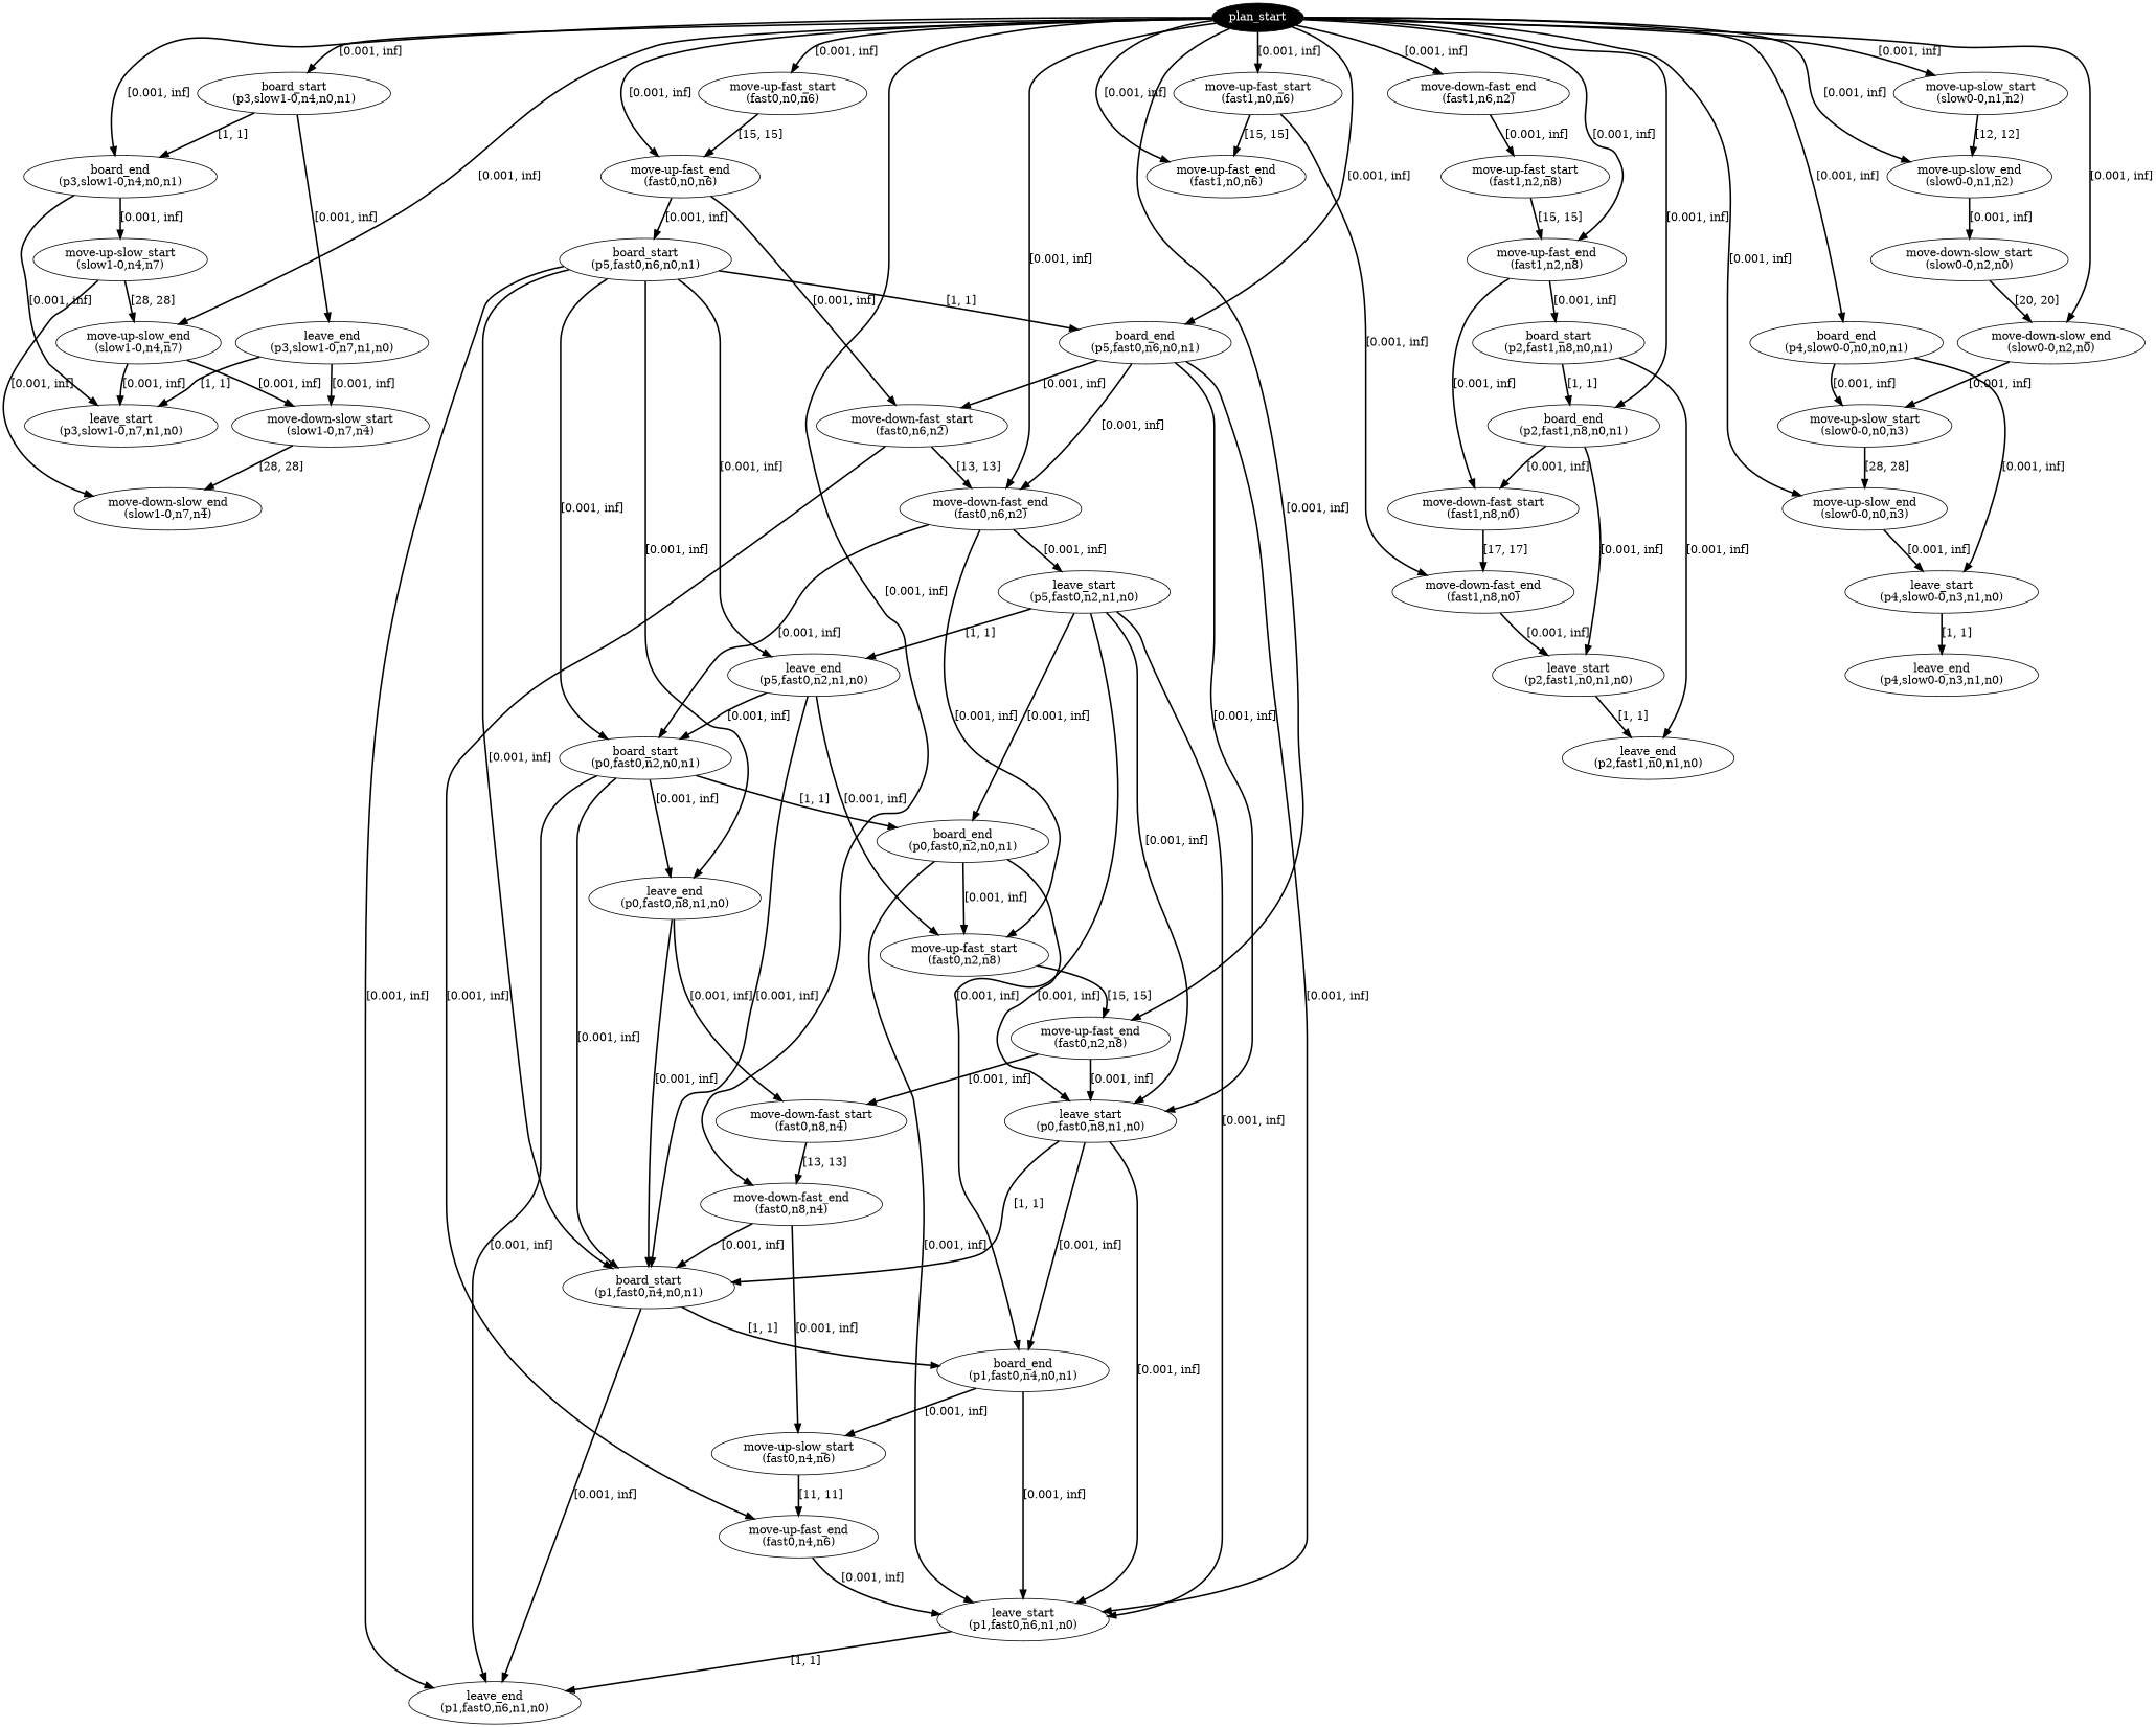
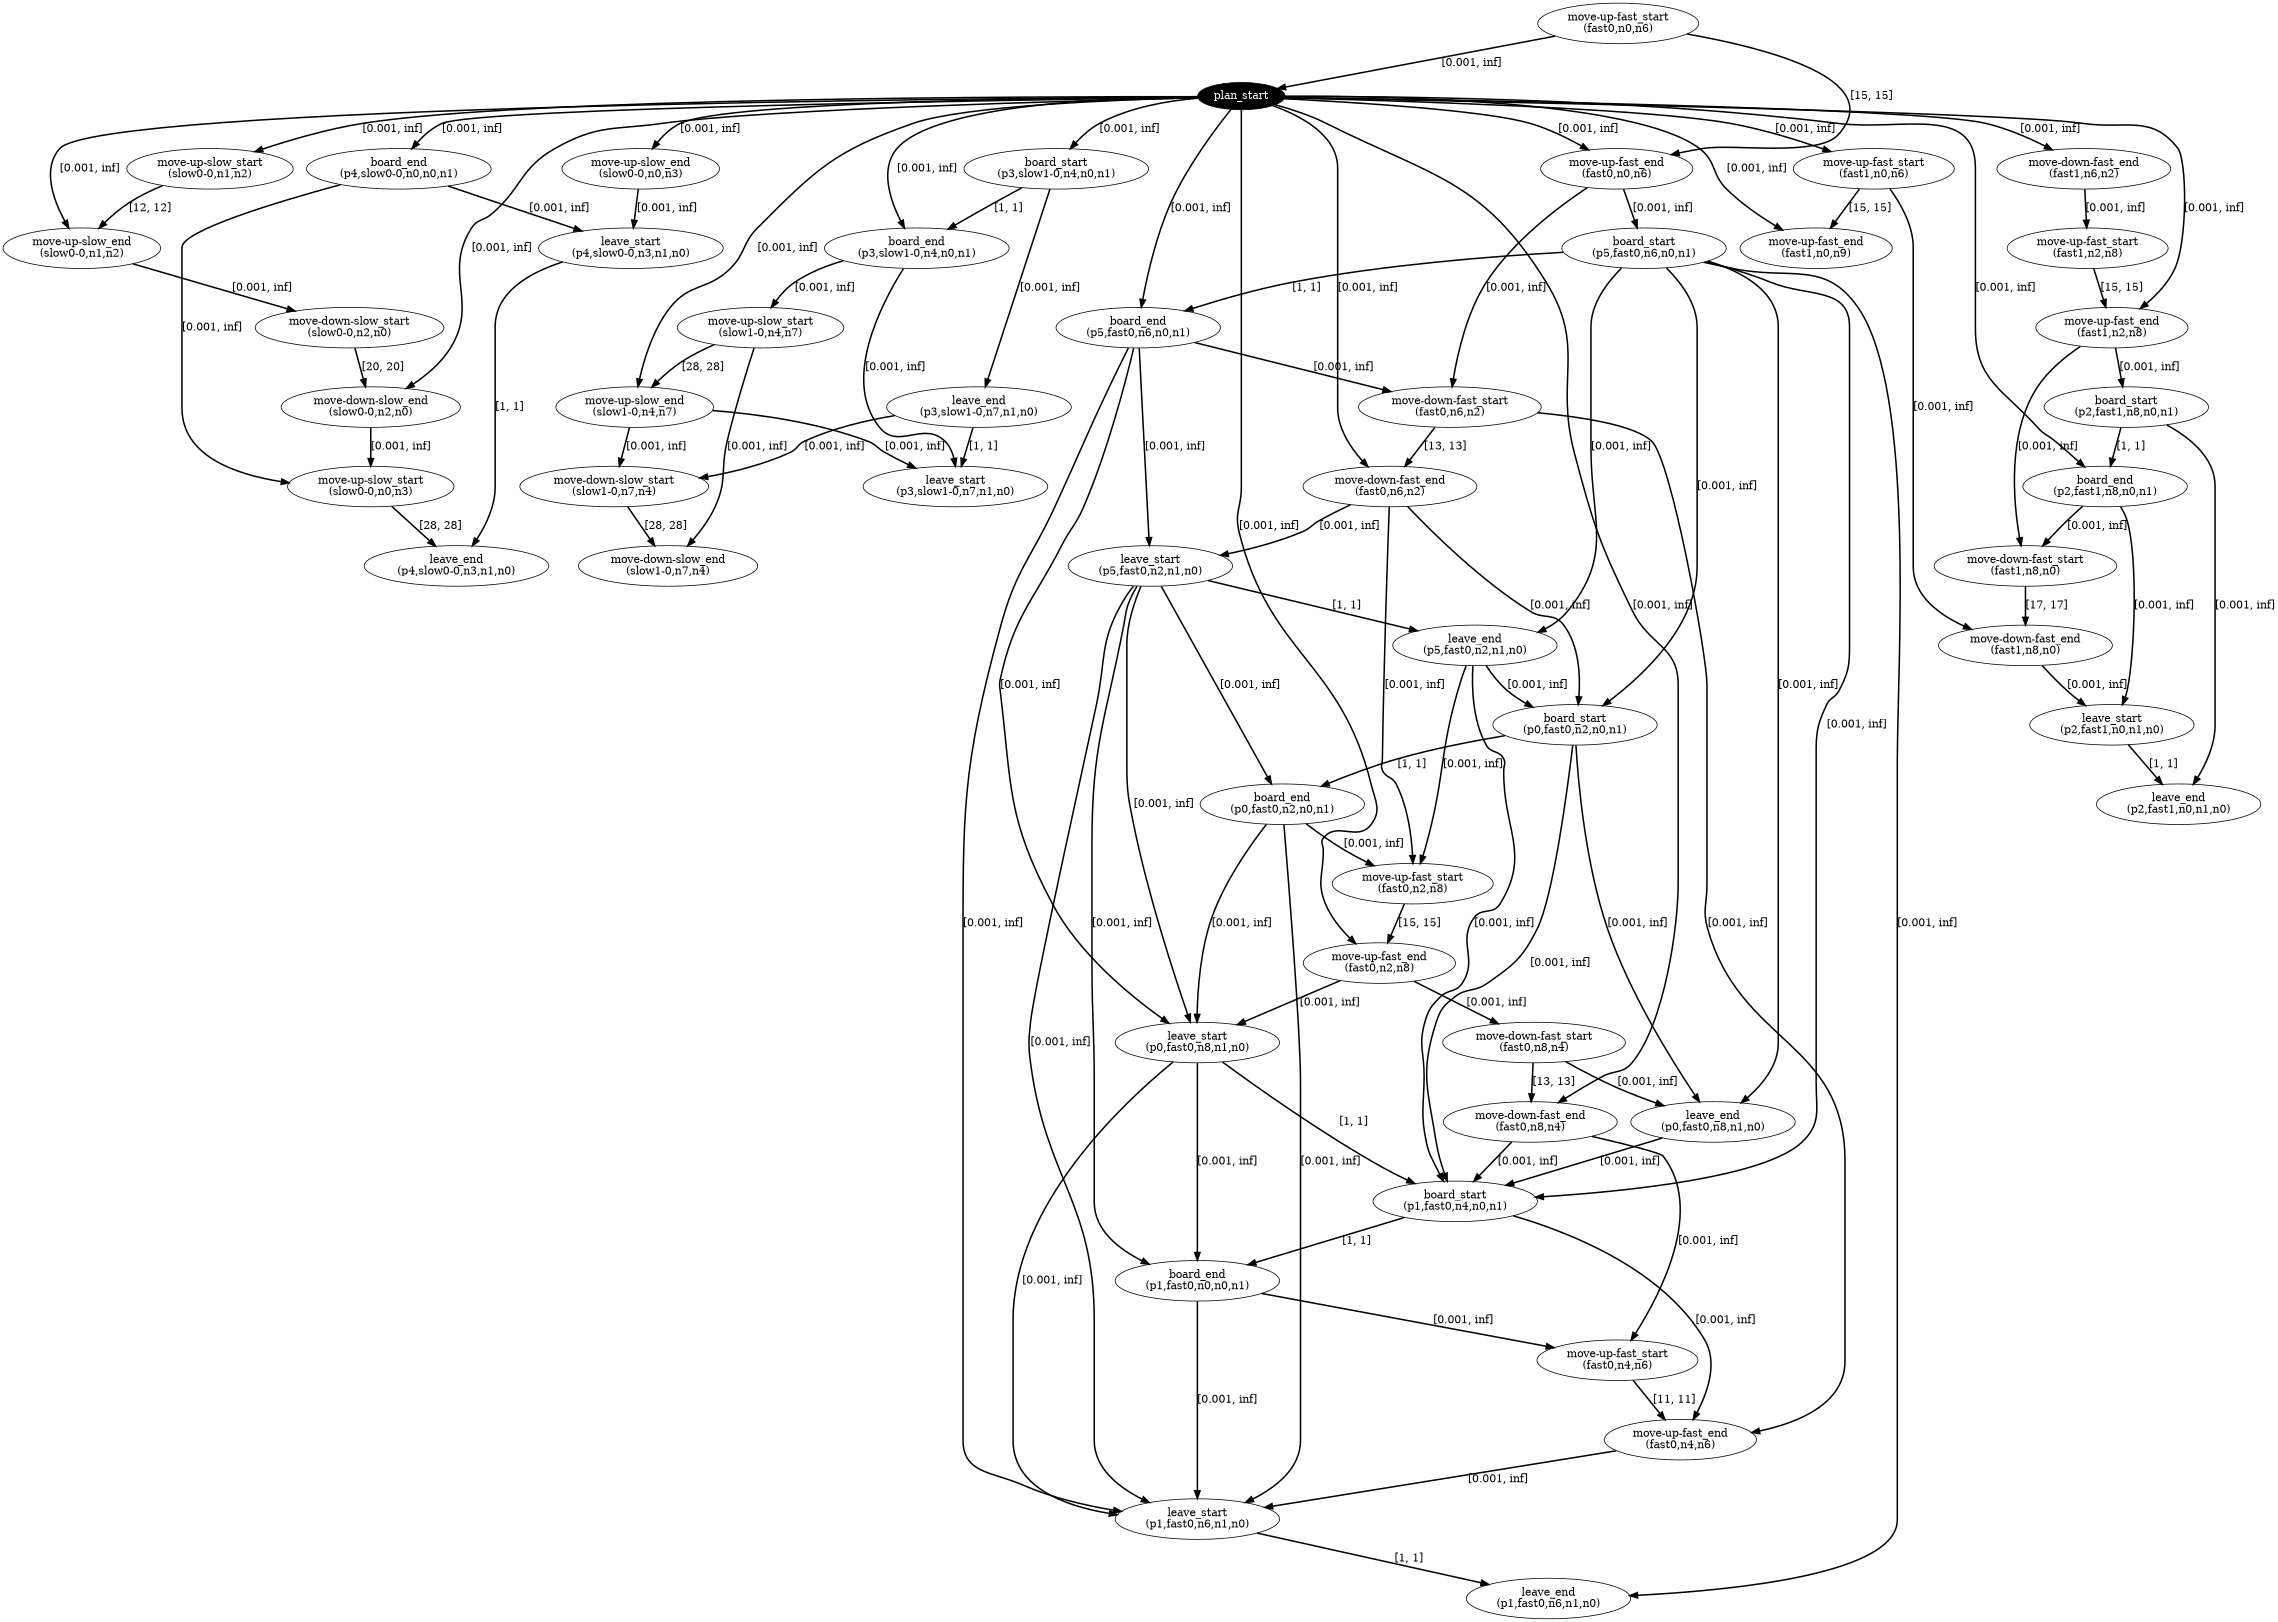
  digraph {
    edge [color=black penwidth=2]
    n1 [fillcolor=black fontcolor=white label=plan_start style=filled]
    n2 [label="move-up-slow_start\n(slow0-0,n1,n2)"]
    n3 [label="move-up-slow_end\n(slow0-0,n1,n2)"]
    n4 [label="board_start\n(p3,slow1-0,n4,n0,n1)"]
    n5 [label="board_end\n(p3,slow1-0,n4,n0,n1)"]
    n6 [label="move-up-fast_start\n(fast0,n0,n6)"]
    n7 [label="move-up-fast_end\n(fast0,n0,n6)"]
    n8 [label="move-up-fast_start\n(fast1,n0,n6)"]
-   n9 [label="move-up-fast_end\n(fast1,n0,n6)"]
+   n9 [label="move-up-fast_end\n(fast1,n0,n9)"]
    n10 [label="move-up-slow_end\n(slow1-0,n4,n7)"]
    n11 [label="move-down-slow_end\n(slow0-0,n2,n0)"]
    n12 [label="board_end\n(p5,fast0,n6,n0,n1)"]
    n13 [label="move-down-fast_end\n(fast1,n6,n2)"]
    n14 [label="move-down-fast_end\n(fast0,n6,n2)"]
    n15 [label="move-up-fast_end\n(fast1,n2,n8)"]
    n16 [label="move-up-fast_end\n(fast0,n2,n8)"]
    n17 [label="board_end\n(p4,slow0-0,n0,n0,n1)"]
    n18 [label="move-up-slow_end\n(slow0-0,n0,n3)"]
    n19 [label="board_end\n(p2,fast1,n8,n0,n1)"]
    n20 [label="move-down-fast_end\n(fast0,n8,n4)"]
    n21 [label="move-down-slow_start\n(slow0-0,n2,n0)"]
    n22 [label="leave_end\n(p3,slow1-0,n7,n1,n0)"]
    n23 [label="move-up-slow_start\n(slow1-0,n4,n7)"]
    n24 [label="leave_start\n(p3,slow1-0,n7,n1,n0)"]
    n25 [label="board_start\n(p5,fast0,n6,n0,n1)"]
    n26 [label="move-down-fast_start\n(fast0,n6,n2)"]
    n27 [label="move-down-fast_end\n(fast1,n8,n0)"]
    n28 [label="move-down-slow_start\n(slow1-0,n7,n4)"]
    n29 [label="move-up-slow_start\n(slow0-0,n0,n3)"]
    n30 [label="leave_start\n(p5,fast0,n2,n1,n0)"]
    n31 [label="leave_start\n(p0,fast0,n8,n1,n0)"]
    n32 [label="leave_start\n(p1,fast0,n6,n1,n0)"]
    n33 [label="move-up-fast_start\n(fast1,n2,n8)"]
    n34 [label="board_start\n(p0,fast0,n2,n0,n1)"]
    n35 [label="move-up-fast_start\n(fast0,n2,n8)"]
    n36 [label="board_start\n(p2,fast1,n8,n0,n1)"]
    n37 [label="move-down-fast_start\n(fast1,n8,n0)"]
    n38 [label="move-down-fast_start\n(fast0,n8,n4)"]
    n39 [label="leave_start\n(p4,slow0-0,n3,n1,n0)"]
    n40 [label="leave_start\n(p2,fast1,n0,n1,n0)"]
    n41 [label="board_start\n(p1,fast0,n4,n0,n1)"]
-   n42 [label="move-up-slow_start\n(fast0,n4,n6)"]
+   n42 [label="move-up-fast_start\n(fast0,n4,n6)"]
    n43 [label="move-down-slow_end\n(slow1-0,n7,n4)"]
    n44 [label="leave_end\n(p5,fast0,n2,n1,n0)"]
    n45 [label="leave_end\n(p0,fast0,n8,n1,n0)"]
    n46 [label="leave_end\n(p1,fast0,n6,n1,n0)"]
    n47 [label="move-up-fast_end\n(fast0,n4,n6)"]
    n48 [label="board_end\n(p0,fast0,n2,n0,n1)"]
-   n49 [label="board_end\n(p1,fast0,n4,n0,n1)"]
+   n49 [label="board_end\n(p1,fast0,n0,n0,n1)"]
    n50 [label="leave_end\n(p2,fast1,n0,n1,n0)"]
    n51 [label="leave_end\n(p4,slow0-0,n3,n1,n0)"]
    n1 -> n2 [label="[0.001, inf]"]
    n1 -> n3 [label="[0.001, inf]"]
    n1 -> n4 [label="[0.001, inf]"]
    n1 -> n5 [label="[0.001, inf]"]
-   n1 -> n6 [label="[0.001, inf]"]
+   n6 -> n1 [label="[0.001, inf]"]
    n1 -> n7 [label="[0.001, inf]"]
    n1 -> n8 [label="[0.001, inf]"]
    n1 -> n9 [label="[0.001, inf]"]
    n1 -> n10 [label="[0.001, inf]"]
    n1 -> n11 [label="[0.001, inf]"]
    n1 -> n12 [label="[0.001, inf]"]
    n1 -> n13 [label="[0.001, inf]"]
    n1 -> n14 [label="[0.001, inf]"]
    n1 -> n15 [label="[0.001, inf]"]
    n1 -> n16 [label="[0.001, inf]"]
    n1 -> n17 [label="[0.001, inf]"]
    n1 -> n18 [label="[0.001, inf]"]
    n1 -> n19 [label="[0.001, inf]"]
    n1 -> n20 [label="[0.001, inf]"]
    n2 -> n3 [label="[12, 12]"]
    n3 -> n21 [label="[0.001, inf]"]
    n4 -> n5 [label="[1, 1]"]
    n4 -> n22 [label="[0.001, inf]"]
    n5 -> n23 [label="[0.001, inf]"]
    n5 -> n24 [label="[0.001, inf]"]
    n6 -> n7 [label="[15, 15]"]
    n7 -> n25 [label="[0.001, inf]"]
    n7 -> n26 [label="[0.001, inf]"]
    n8 -> n9 [label="[15, 15]"]
    n8 -> n27 [label="[0.001, inf]"]
    n10 -> n24 [label="[0.001, inf]"]
    n10 -> n28 [label="[0.001, inf]"]
    n11 -> n29 [label="[0.001, inf]"]
    n12 -> n26 [label="[0.001, inf]"]
-   n12 -> n14 [label="[0.001, inf]"]
+   n12 -> n30 [label="[0.001, inf]"]
    n12 -> n31 [label="[0.001, inf]"]
    n12 -> n32 [label="[0.001, inf]"]
    n13 -> n33 [label="[0.001, inf]"]
    n14 -> n30 [label="[0.001, inf]"]
    n14 -> n34 [label="[0.001, inf]"]
    n14 -> n35 [label="[0.001, inf]"]
    n15 -> n36 [label="[0.001, inf]"]
    n15 -> n37 [label="[0.001, inf]"]
    n16 -> n31 [label="[0.001, inf]"]
    n16 -> n38 [label="[0.001, inf]"]
    n17 -> n29 [label="[0.001, inf]"]
    n17 -> n39 [label="[0.001, inf]"]
    n18 -> n39 [label="[0.001, inf]"]
    n19 -> n37 [label="[0.001, inf]"]
    n19 -> n40 [label="[0.001, inf]"]
    n20 -> n41 [label="[0.001, inf]"]
    n20 -> n42 [label="[0.001, inf]"]
    n21 -> n11 [label="[20, 20]"]
    n22 -> n24 [label="[1, 1]"]
    n22 -> n28 [label="[0.001, inf]"]
    n23 -> n10 [label="[28, 28]"]
    n23 -> n43 [label="[0.001, inf]"]
    n25 -> n12 [label="[1, 1]"]
    n25 -> n34 [label="[0.001, inf]"]
    n25 -> n41 [label="[0.001, inf]"]
    n25 -> n44 [label="[0.001, inf]"]
    n25 -> n45 [label="[0.001, inf]"]
    n25 -> n46 [label="[0.001, inf]"]
    n26 -> n14 [label="[13, 13]"]
    n26 -> n47 [label="[0.001, inf]"]
    n27 -> n40 [label="[0.001, inf]"]
    n28 -> n43 [label="[28, 28]"]
-   n29 -> n18 [label="[28, 28]"]
+   n29 -> n51 [label="[28, 28]"]
    n30 -> n31 [label="[0.001, inf]"]
    n30 -> n32 [label="[0.001, inf]"]
    n30 -> n44 [label="[1, 1]"]
    n30 -> n48 [label="[0.001, inf]"]
    n30 -> n49 [label="[0.001, inf]"]
    n31 -> n32 [label="[0.001, inf]"]
    n31 -> n41 [label="[1, 1]"]
    n31 -> n49 [label="[0.001, inf]"]
    n32 -> n46 [label="[1, 1]"]
    n33 -> n15 [label="[15, 15]"]
    n34 -> n41 [label="[0.001, inf]"]
    n34 -> n45 [label="[0.001, inf]"]
-   n34 -> n46 [label="[0.001, inf]"]
    n34 -> n48 [label="[1, 1]"]
    n35 -> n16 [label="[15, 15]"]
    n36 -> n19 [label="[1, 1]"]
    n36 -> n50 [label="[0.001, inf]"]
    n37 -> n27 [label="[17, 17]"]
    n38 -> n20 [label="[13, 13]"]
    n39 -> n51 [label="[1, 1]"]
    n40 -> n50 [label="[1, 1]"]
-   n41 -> n46 [label="[0.001, inf]"]
+   n41 -> n47 [label="[0.001, inf]"]
    n41 -> n49 [label="[1, 1]"]
    n42 -> n47 [label="[11, 11]"]
    n44 -> n34 [label="[0.001, inf]"]
    n44 -> n35 [label="[0.001, inf]"]
    n44 -> n41 [label="[0.001, inf]"]
-   n45 -> n38 [label="[0.001, inf]"]
+   n38 -> n45 [label="[0.001, inf]"]
    n45 -> n41 [label="[0.001, inf]"]
    n47 -> n32 [label="[0.001, inf]"]
    n48 -> n31 [label="[0.001, inf]"]
    n48 -> n32 [label="[0.001, inf]"]
    n48 -> n35 [label="[0.001, inf]"]
    n49 -> n32 [label="[0.001, inf]"]
    n49 -> n42 [label="[0.001, inf]"]
  }
